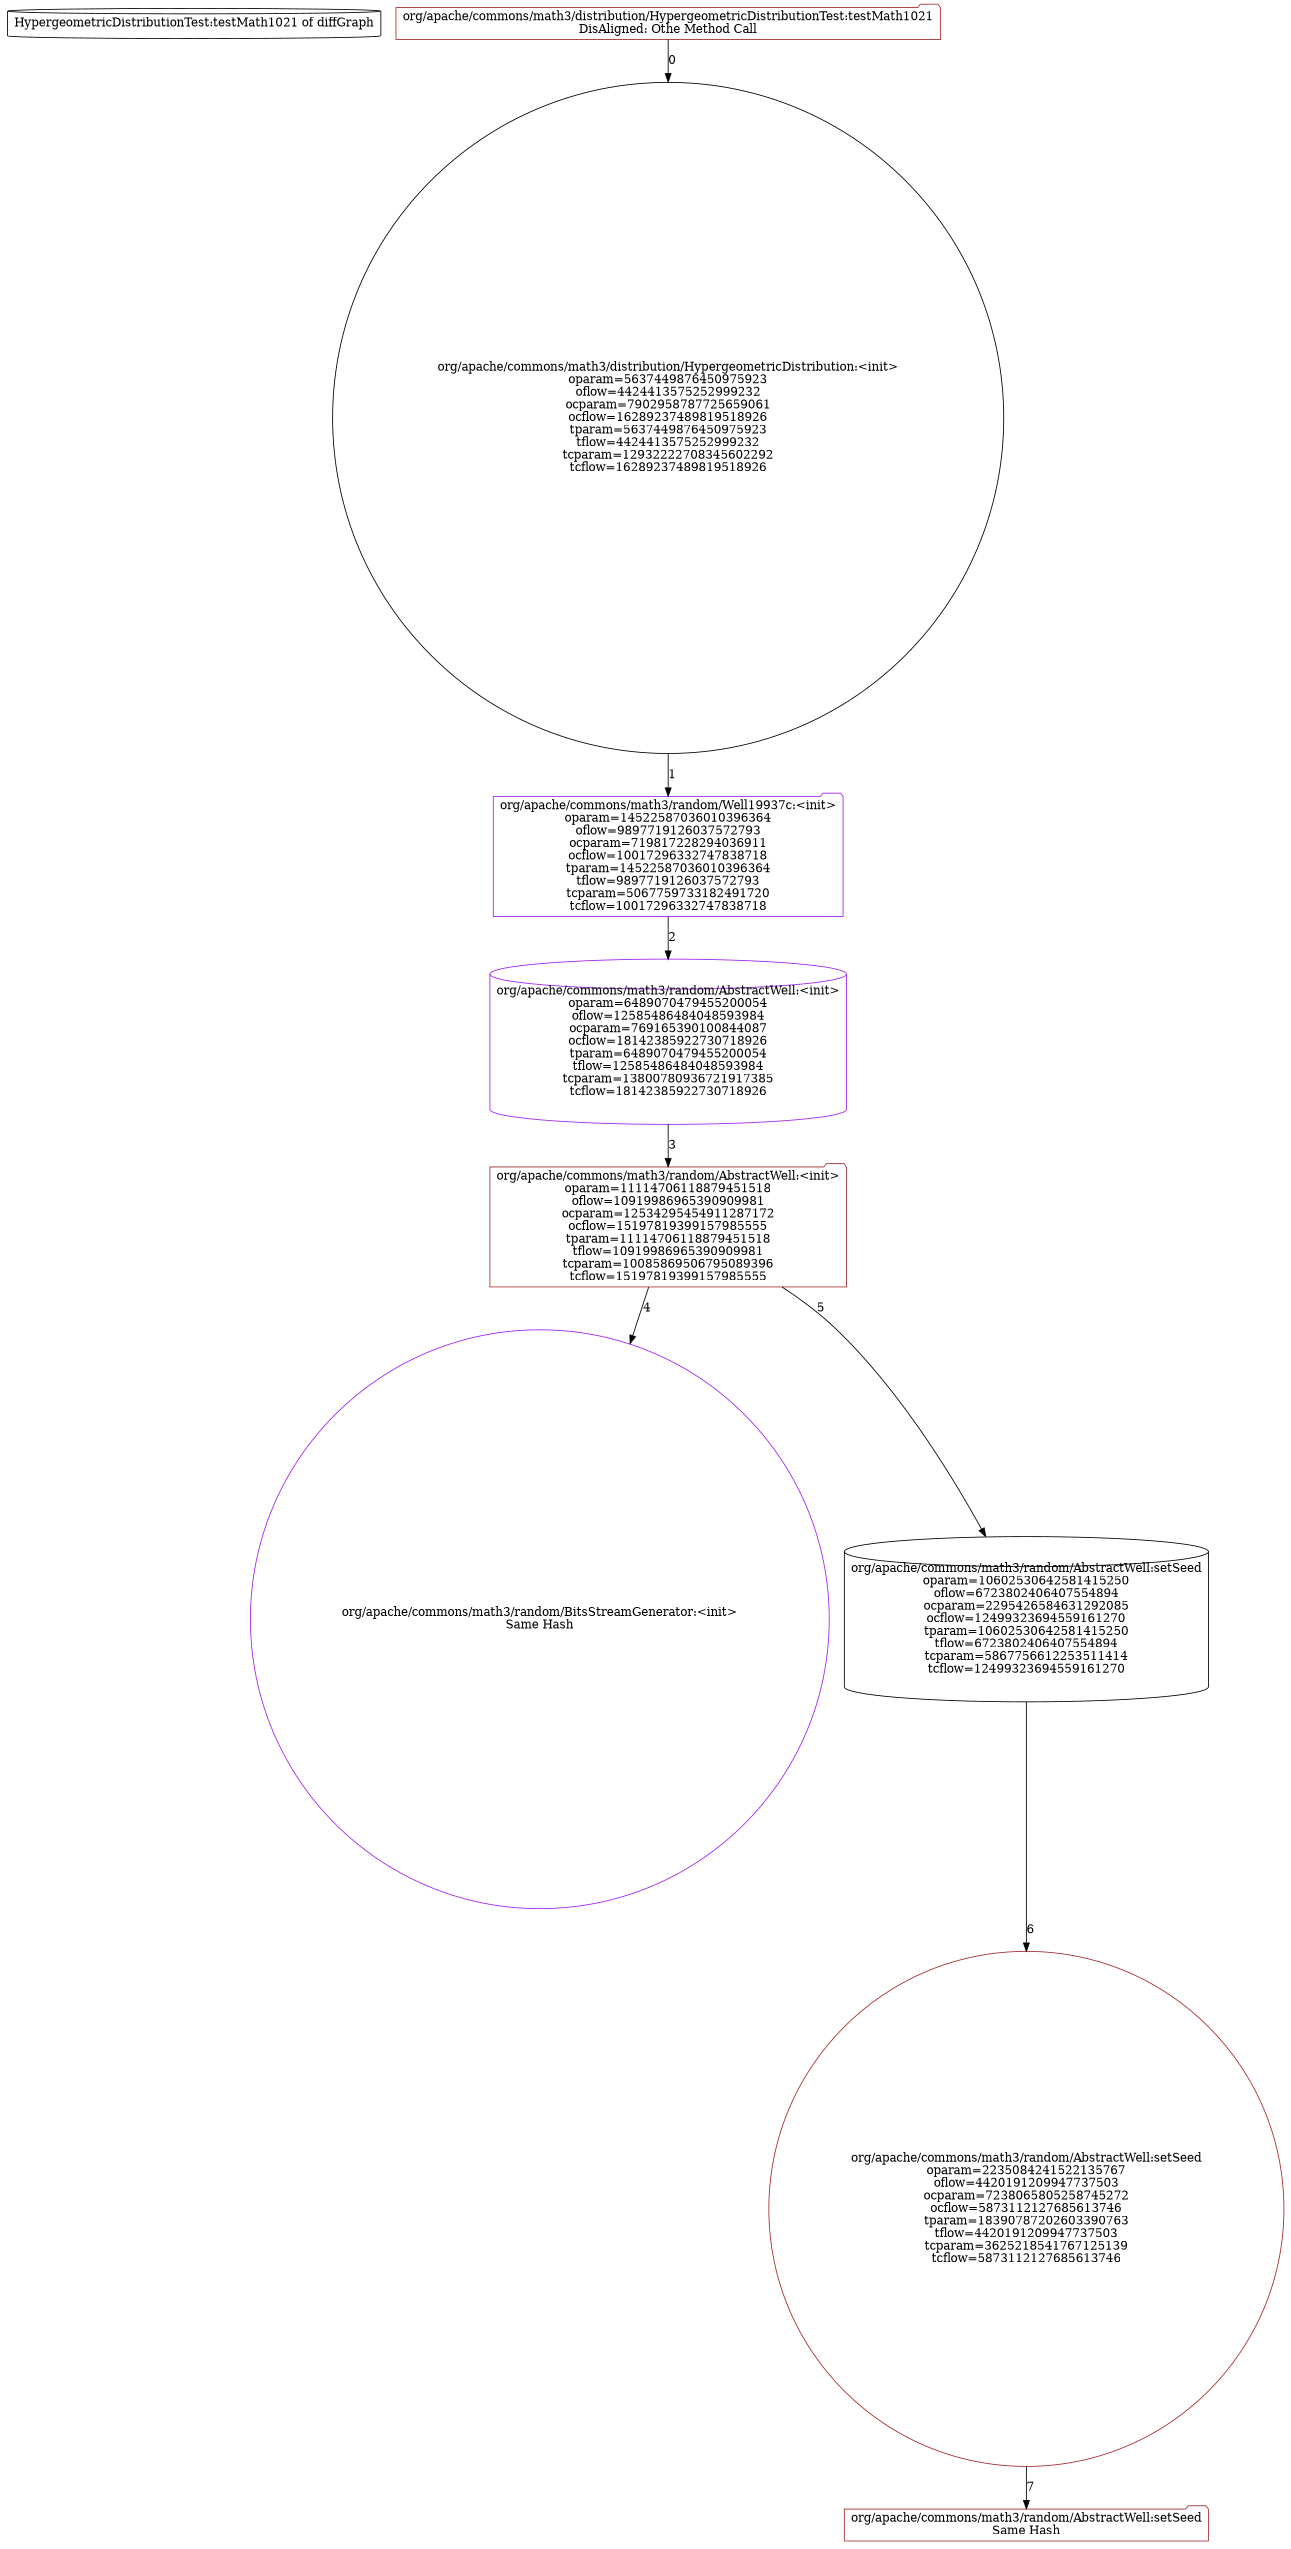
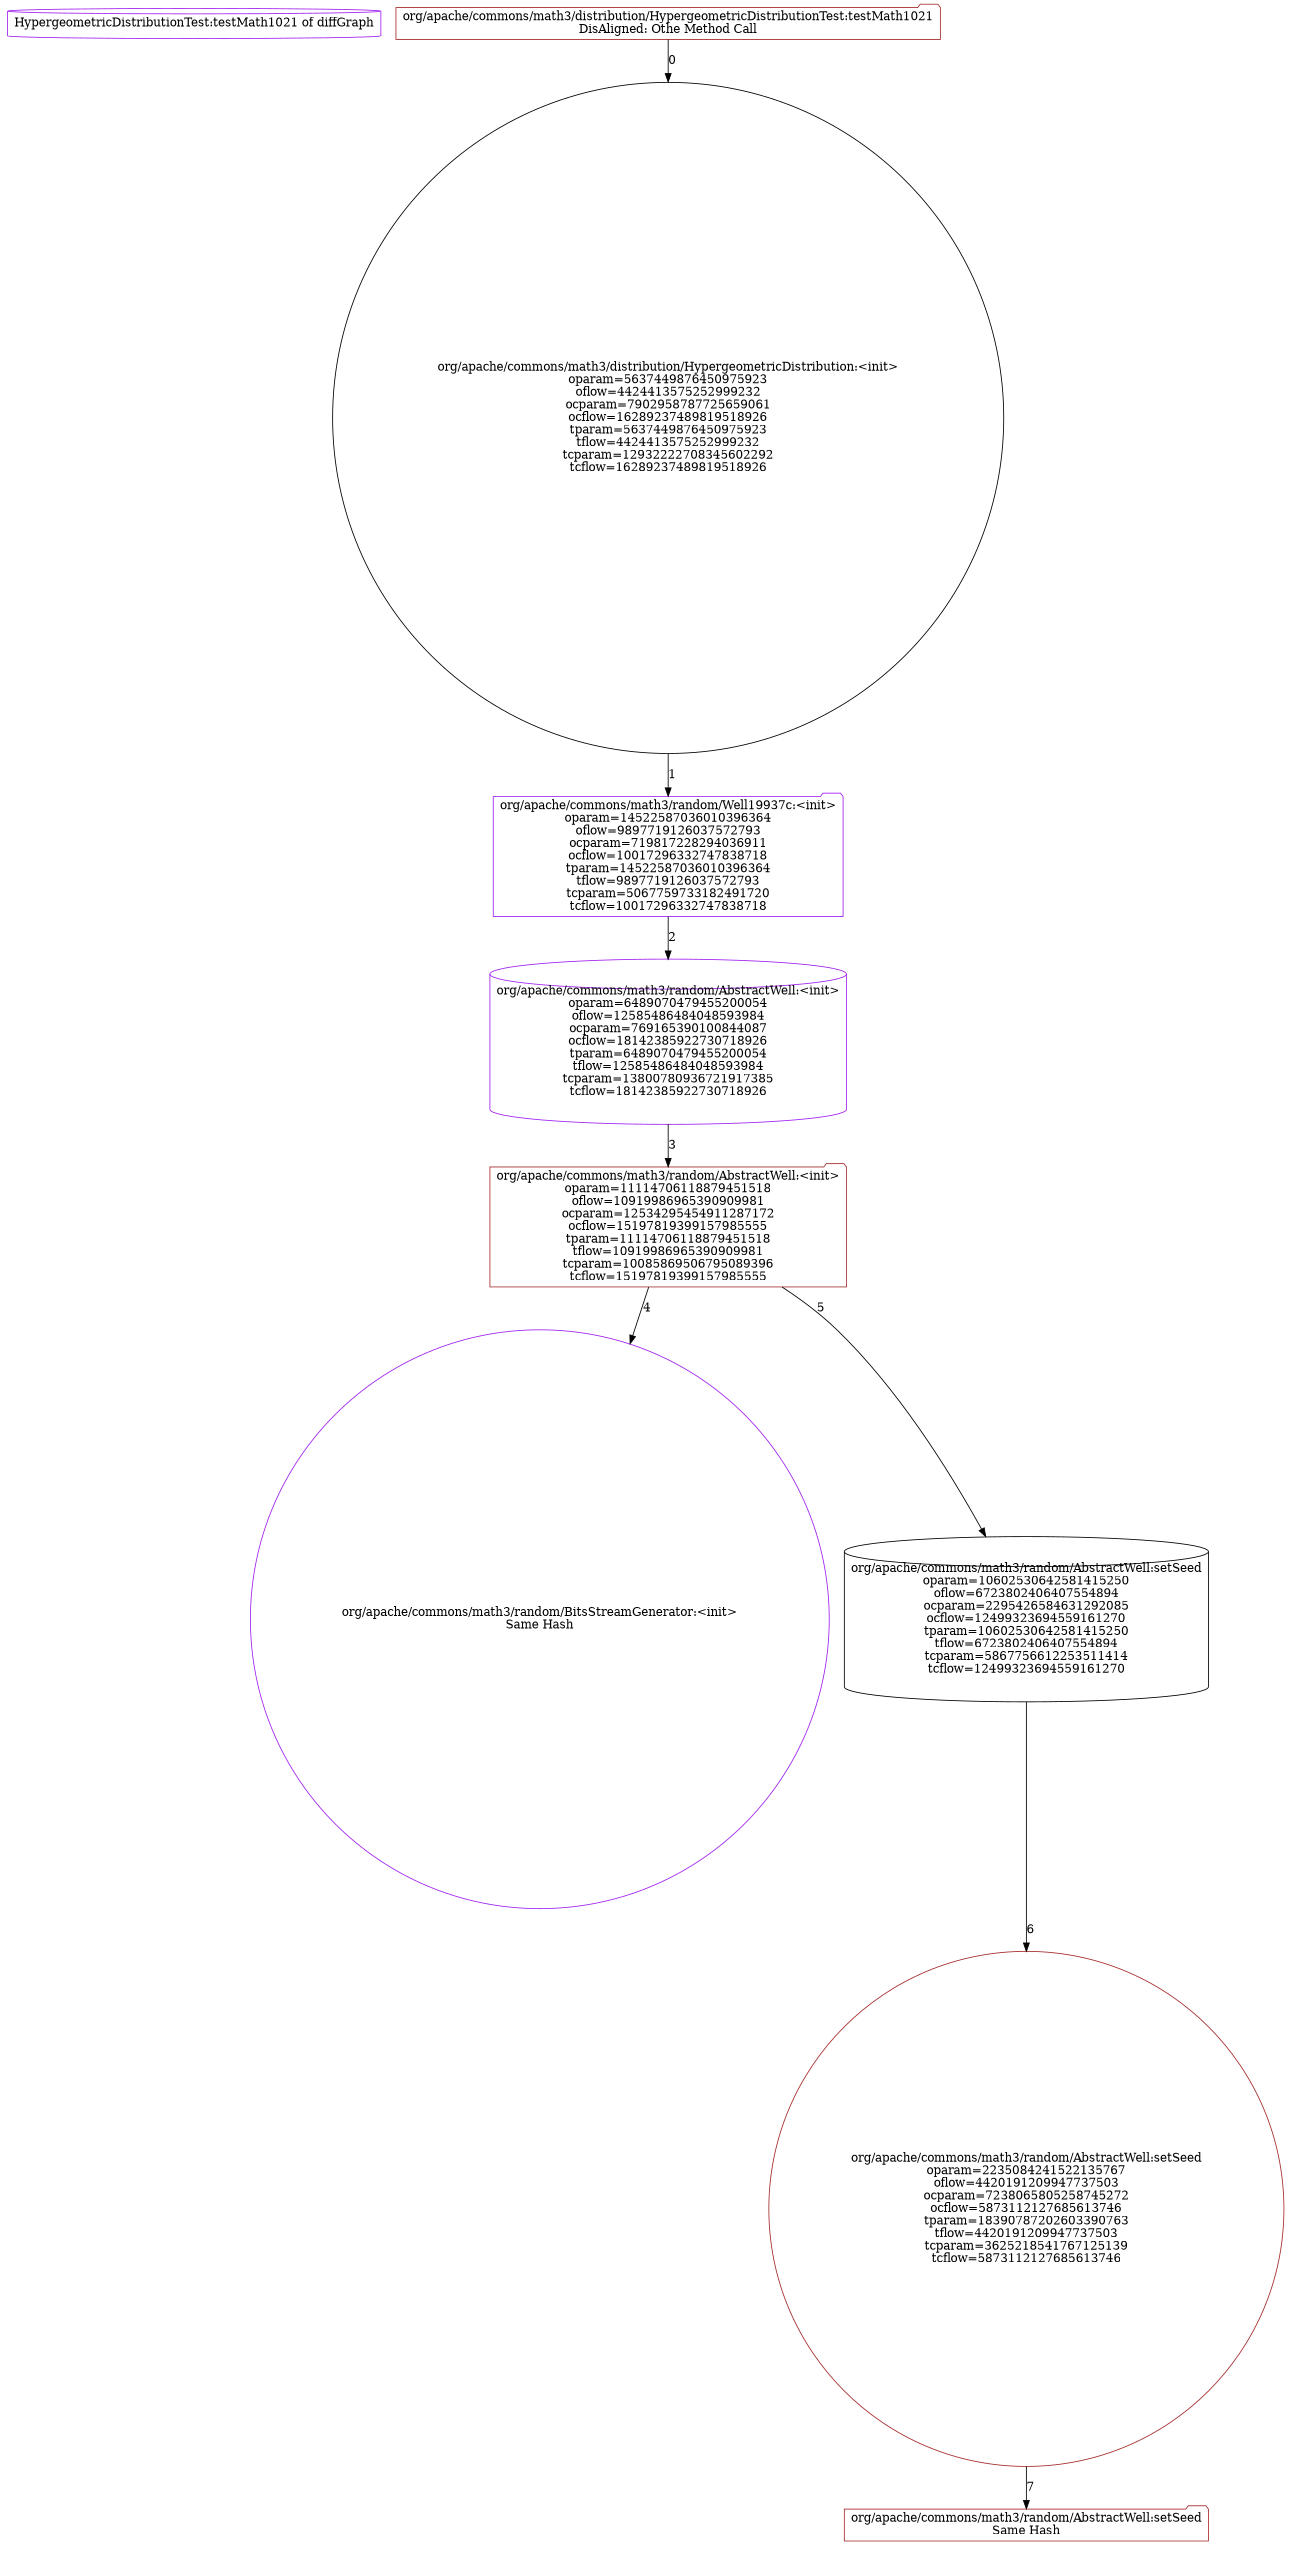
  digraph {
    node [color=purple shape=folder]
-   n1 [label="HypergeometricDistributionTest:testMath1021 of diffGraph" color=black shape=cylinder]
+   n1 [label="HypergeometricDistributionTest:testMath1021 of diffGraph" shape=cylinder]
    n2 [label="org/apache/commons/math3/distribution/HypergeometricDistributionTest:testMath1021\nDisAligned: Othe Method Call" color=brown]
    n3 [label="org/apache/commons/math3/distribution/HypergeometricDistribution:<init>\noparam=5637449876450975923\noflow=4424413575252999232\nocparam=7902958787725659061\nocflow=16289237489819518926\ntparam=5637449876450975923\ntflow=4424413575252999232\ntcparam=12932222708345602292\ntcflow=16289237489819518926" color=black shape=circle]
    n4 [label="org/apache/commons/math3/random/Well19937c:<init>\noparam=14522587036010396364\noflow=9897719126037572793\nocparam=719817228294036911\nocflow=10017296332747838718\ntparam=14522587036010396364\ntflow=9897719126037572793\ntcparam=5067759733182491720\ntcflow=10017296332747838718"]
    n5 [label="org/apache/commons/math3/random/AbstractWell:<init>\noparam=6489070479455200054\noflow=12585486484048593984\nocparam=769165390100844087\nocflow=18142385922730718926\ntparam=6489070479455200054\ntflow=12585486484048593984\ntcparam=13800780936721917385\ntcflow=18142385922730718926" shape=cylinder]
    n6 [label="org/apache/commons/math3/random/AbstractWell:<init>\noparam=11114706118879451518\noflow=10919986965390909981\nocparam=12534295454911287172\nocflow=15197819399157985555\ntparam=11114706118879451518\ntflow=10919986965390909981\ntcparam=10085869506795089396\ntcflow=15197819399157985555" color=brown]
    n7 [label="org/apache/commons/math3/random/BitsStreamGenerator:<init>\nSame Hash" shape=circle]
    n8 [label="org/apache/commons/math3/random/AbstractWell:setSeed\noparam=10602530642581415250\noflow=6723802406407554894\nocparam=2295426584631292085\nocflow=12499323694559161270\ntparam=10602530642581415250\ntflow=6723802406407554894\ntcparam=5867756612253511414\ntcflow=12499323694559161270" color=black shape=cylinder]
    n9 [label="org/apache/commons/math3/random/AbstractWell:setSeed\noparam=2235084241522135767\noflow=4420191209947737503\nocparam=7238065805258745272\nocflow=5873112127685613746\ntparam=18390787202603390763\ntflow=4420191209947737503\ntcparam=3625218541767125139\ntcflow=5873112127685613746" color=brown shape=circle]
    n10 [label="org/apache/commons/math3/random/AbstractWell:setSeed\nSame Hash" color=brown]
    n2 -> n3 [label=0]
    n3 -> n4 [label=1]
    n4 -> n5 [label=2]
    n5 -> n6 [label=3]
    n6 -> n7 [label=4]
    n6 -> n8 [label=5]
    n8 -> n9 [label=6]
    n9 -> n10 [label=7]
  }
